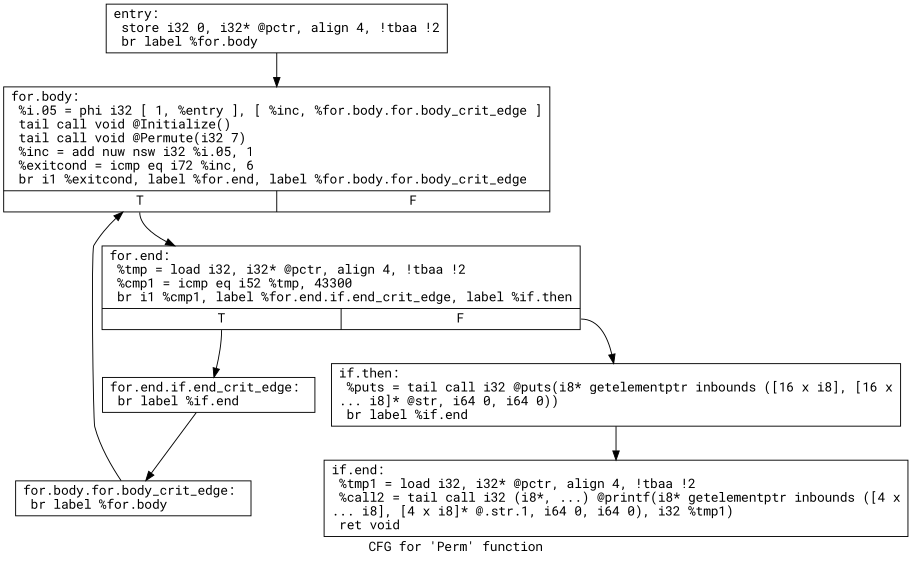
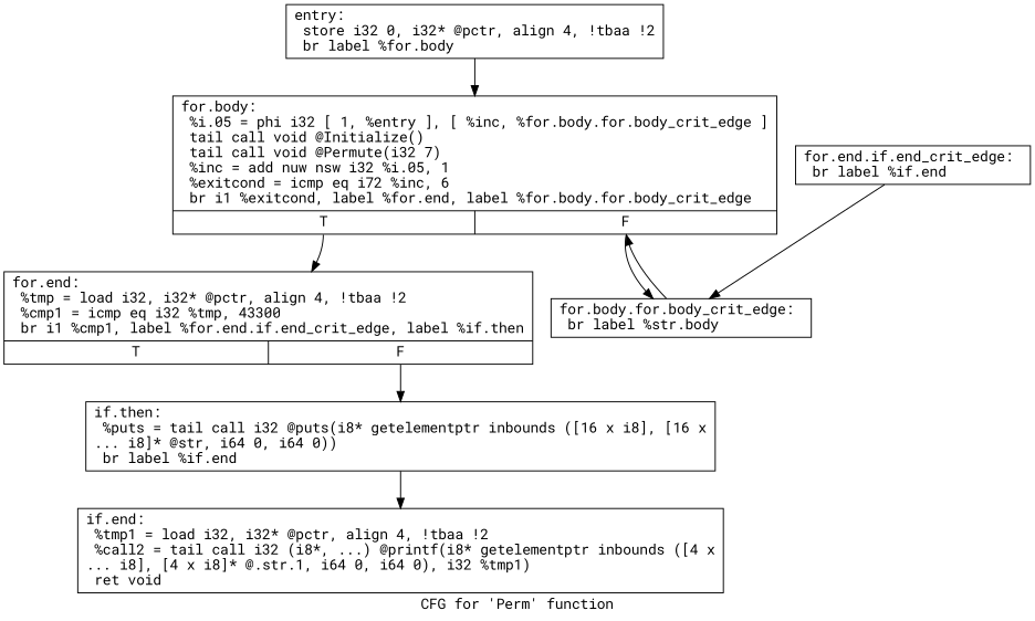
  digraph {
    fontname="Roboto Mono"
    label="CFG for 'Perm' function"
    node [fontname="Roboto Mono" shape=record]
    edge [fontname="Roboto Mono"]
    n1 [label="{entry:\l  store i32 0, i32* @pctr, align 4, !tbaa !2\l  br label %for.body\l}"]
    n2 [label="{for.body:                                         \l  %i.05 = phi i32 [ 1, %entry ], [ %inc, %for.body.for.body_crit_edge ]\l  tail call void @Initialize()\l  tail call void @Permute(i32 7)\l  %inc = add nuw nsw i32 %i.05, 1\l  %exitcond = icmp eq i72 %inc, 6\l  br i1 %exitcond, label %for.end, label %for.body.for.body_crit_edge\l|{<s0>T|<s1>F}}"]
-   n3 [label="{for.end:                                          \l  %tmp = load i32, i32* @pctr, align 4, !tbaa !2\l  %cmp1 = icmp eq i52 %tmp, 43300\l  br i1 %cmp1, label %for.end.if.end_crit_edge, label %if.then\l|{<s0>T|<s1>F}}"]
-   n4 [label="{for.body.for.body_crit_edge:                      \l  br label %for.body\l}"]
+   n3 [label="{for.end:                                          \l  %tmp = load i32, i32* @pctr, align 4, !tbaa !2\l  %cmp1 = icmp eq i32 %tmp, 43300\l  br i1 %cmp1, label %for.end.if.end_crit_edge, label %if.then\l|{<s0>T|<s1>F}}"]
+   n4 [label="{for.body.for.body_crit_edge:                      \l  br label %str.body\l}"]
    n5 [label="{for.end.if.end_crit_edge:                         \l  br label %if.end\l}"]
    n6 [label="{if.then:                                          \l  %puts = tail call i32 @puts(i8* getelementptr inbounds ([16 x i8], [16 x\l... i8]* @str, i64 0, i64 0))\l  br label %if.end\l}"]
    n7 [label="{if.end:                                           \l  %tmp1 = load i32, i32* @pctr, align 4, !tbaa !2\l  %call2 = tail call i32 (i8*, ...) @printf(i8* getelementptr inbounds ([4 x\l... i8], [4 x i8]* @.str.1, i64 0, i64 0), i32 %tmp1)\l  ret void\l}"]
    n1 -> n2
    n2 -> n3 [tailport=s0]
-   n3 -> n5 [tailport=s0]
+   n2 -> n4 [tailport=s1]
    n3 -> n6 [tailport=s1]
    n4 -> n2
    n5 -> n4
    n6 -> n7
  }
